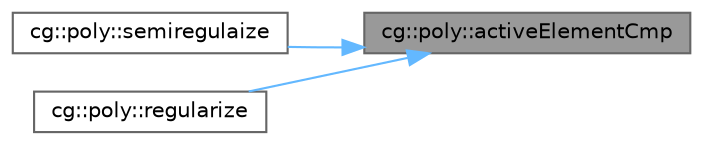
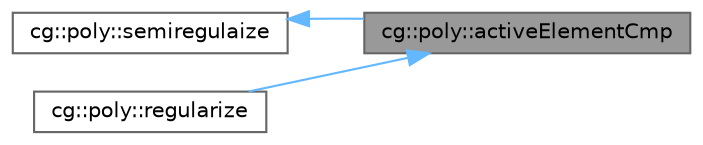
  digraph {
    rankdir=RL
    node [color=grey40 fillcolor=white fontname=Helvetica fontsize=10 shape=box style=filled]
    edge [color=steelblue1 dir=back fontname=Helvetica fontsize=10 labelfontname=Helvetica labelfontsize=10 style=solid]
    n1 [color=gray40 fillcolor=grey60 fontcolor=black height=0.2 label="cg::poly::activeElementCmp" width=0.4]
    n2 [height=0.2 label="cg::poly::semiregulaize" width=0.4]
    n3 [height=0.2 label="cg::poly::regularize" width=0.4]
-   n1 -> n2
+   n2 -> n1
    n1 -> n3
  }
